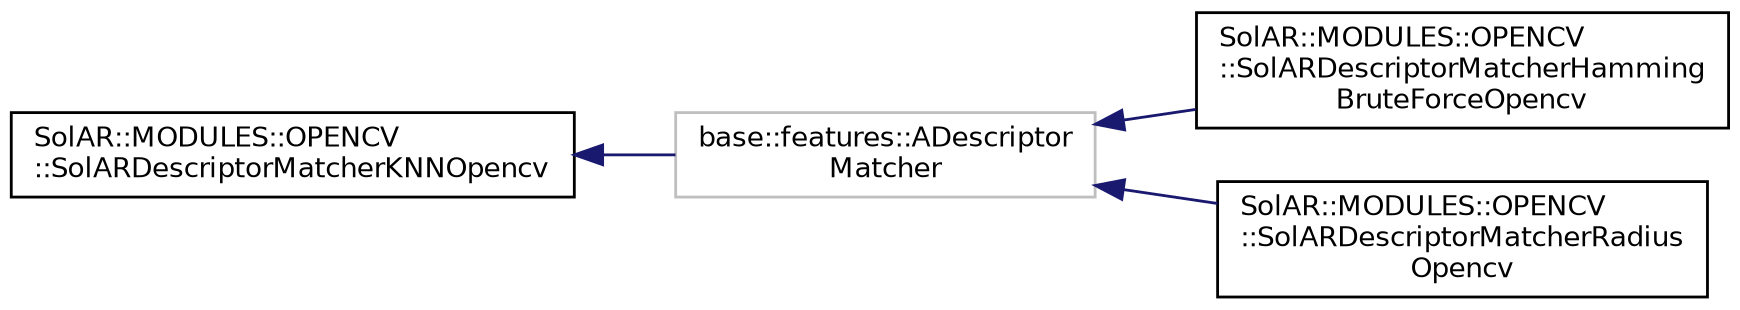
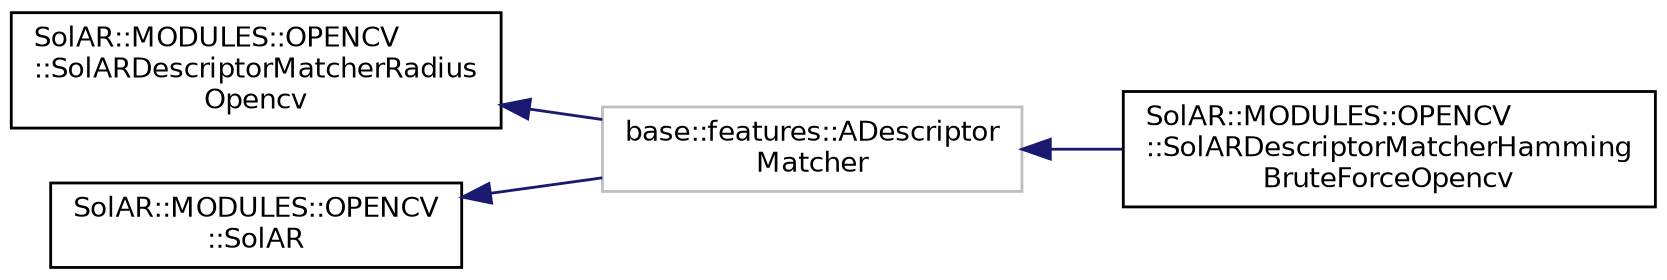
  digraph {
    rankdir=LR
    node [color=black fillcolor=white fontname=Helvetica fontsize=10 shape=record style=filled]
    edge [color=midnightblue dir=back fontname=Helvetica fontsize=10 labelfontname=Helvetica labelfontsize=10 style=solid]
    n1 [color=grey75 height=0.2 label="base::features::ADescriptor\lMatcher" width=0.4]
    n2 [height=0.2 label="SolAR::MODULES::OPENCV\l::SolARDescriptorMatcherHamming\lBruteForceOpencv" width=0.4]
    n3 [height=0.2 label="SolAR::MODULES::OPENCV\l::SolARDescriptorMatcherRadius\lOpencv" width=0.4]
-   n4 [height=0.2 label="SolAR::MODULES::OPENCV\l::SolARDescriptorMatcherKNNOpencv" width=0.4]
+   n4 [height=0.2 label="SolAR::MODULES::OPENCV\l::SolAR" width=0.4]
    n1 -> n2
-   n1 -> n3
+   n3 -> n1
    n4 -> n1
  }
